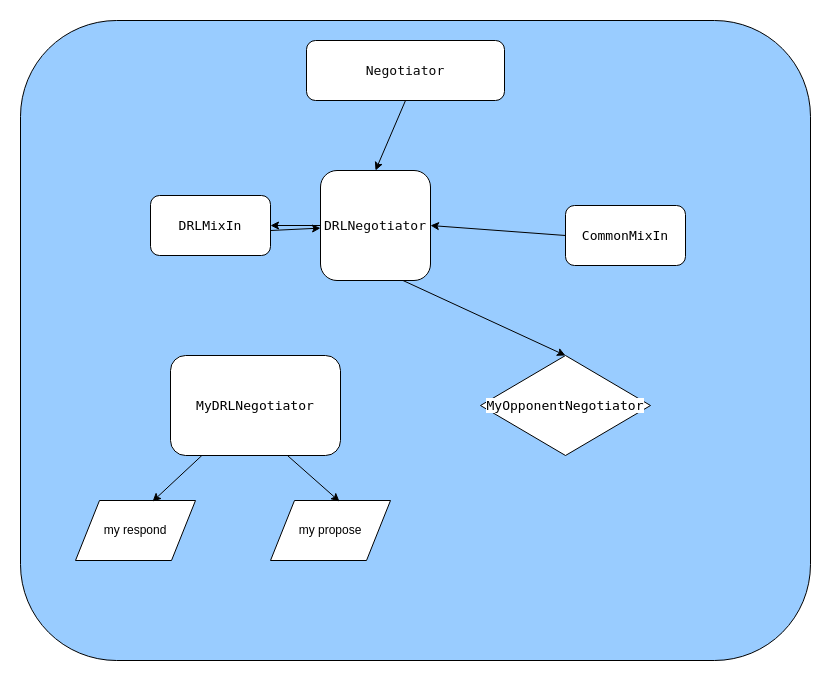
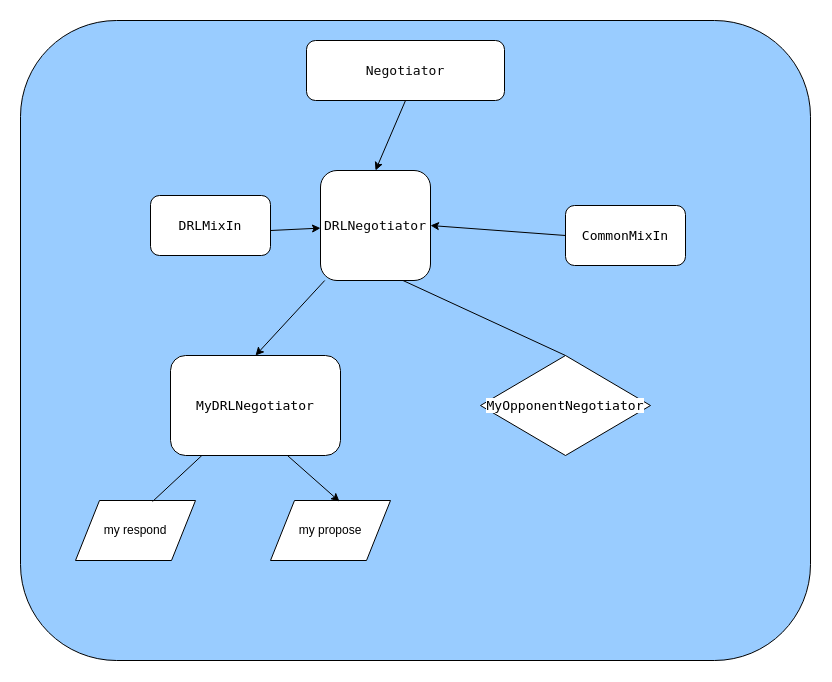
  <mxCell id="0" />
  <mxCell id="1" parent="0" />
  <mxCell id="2" value="" style="rounded=1;whiteSpace=wrap;html=1;fillColor=#99CCFF;" vertex="1" parent="1"><mxGeometry x="20" y="20" width="790" height="640" as="geometry" /></mxCell>
  <mxCell id="3" value="&lt;pre style=&quot;background-color: #ffffff ; color: #080808 ; font-family: &amp;#34;jetbrains mono&amp;#34; , monospace ; font-size: 9.8pt&quot;&gt;DRLNegotiator&lt;/pre&gt;" style="rounded=1;whiteSpace=wrap;html=1;" vertex="1" parent="1"><mxGeometry x="320" y="170" width="110" height="110" as="geometry" /></mxCell>
  <mxCell id="4" value="&lt;pre style=&quot;background-color: #ffffff ; color: #080808 ; font-family: &amp;#34;jetbrains mono&amp;#34; , monospace ; font-size: 9.8pt&quot;&gt;&lt;span style=&quot;color: #000000&quot;&gt;MyDRLNegotiator&lt;/span&gt;&lt;/pre&gt;" style="rounded=1;whiteSpace=wrap;html=1;" vertex="1" parent="1"><mxGeometry x="170" y="355" width="170" height="100" as="geometry" /></mxCell>
  <mxCell id="5" value="&lt;pre style=&quot;background-color: #ffffff ; color: #080808 ; font-family: &amp;#34;jetbrains mono&amp;#34; , monospace ; font-size: 9.8pt&quot;&gt;Negotiator&lt;/pre&gt;" style="rounded=1;whiteSpace=wrap;html=1;" vertex="1" parent="1"><mxGeometry x="306" y="40" width="198" height="60" as="geometry" /></mxCell>
  <mxCell id="6" value="&lt;pre style=&quot;background-color: #ffffff ; color: #080808 ; font-family: &amp;#34;jetbrains mono&amp;#34; , monospace ; font-size: 9.8pt&quot;&gt;&lt;span style=&quot;color: #000000&quot;&gt;MyOpponentNegotiator&lt;/span&gt;&lt;/pre&gt;" style="rhombus;whiteSpace=wrap;html=1;" vertex="1" parent="1"><mxGeometry x="480" y="355" width="170" height="100" as="geometry" /></mxCell>
  <mxCell id="7" value="" style="endArrow=classic;html=1;exitX=0.5;exitY=1;exitDx=0;exitDy=0;entryX=0.5;entryY=0;entryDx=0;entryDy=0;" edge="1" parent="1" source="5" target="3"><mxGeometry width="50" height="50" relative="1" as="geometry"><mxPoint x="205" y="200" as="sourcePoint" /><mxPoint x="255" y="150" as="targetPoint" /></mxGeometry></mxCell>
  <mxCell id="8" value="&lt;pre style=&quot;background-color: #ffffff ; color: #080808 ; font-family: &amp;#34;jetbrains mono&amp;#34; , monospace ; font-size: 9.8pt&quot;&gt;&lt;span style=&quot;color: #000000&quot;&gt;DRLMixIn&lt;/span&gt;&lt;/pre&gt;" style="rounded=1;whiteSpace=wrap;html=1;" vertex="1" parent="1"><mxGeometry x="150" y="195" width="120" height="60" as="geometry" /></mxCell>
  <mxCell id="9" value="&lt;pre style=&quot;background-color: #ffffff ; color: #080808 ; font-family: &amp;#34;jetbrains mono&amp;#34; , monospace ; font-size: 9.8pt&quot;&gt;&lt;span style=&quot;color: #000000&quot;&gt;CommonMixIn&lt;/span&gt;&lt;/pre&gt;" style="rounded=1;whiteSpace=wrap;html=1;" vertex="1" parent="1"><mxGeometry x="565" y="205" width="120" height="60" as="geometry" /></mxCell>
  <mxCell id="10" value="" style="endArrow=classic;html=1;" edge="1" parent="1" target="3"><mxGeometry width="50" height="50" relative="1" as="geometry"><mxPoint x="270" y="230" as="sourcePoint" /><mxPoint x="320" y="180" as="targetPoint" /></mxGeometry></mxCell>
  <mxCell id="11" value="" style="endArrow=classic;html=1;entryX=1;entryY=0.5;entryDx=0;entryDy=0;exitX=0;exitY=0.5;exitDx=0;exitDy=0;" edge="1" parent="1" source="9" target="3"><mxGeometry width="50" height="50" relative="1" as="geometry"><mxPoint x="540" y="340" as="sourcePoint" /><mxPoint x="590" y="290" as="targetPoint" /></mxGeometry></mxCell>
- <mxCell id="12" value="" style="endArrow=classic;html=1;" edge="1" parent="1" source="3" target="8"><mxGeometry width="50" height="50" relative="1" as="geometry"><mxPoint x="365" y="510" as="sourcePoint" /><mxPoint x="415" y="460" as="targetPoint" /></mxGeometry></mxCell>
- <mxCell id="13" value="" style="endArrow=classic;html=1;exitX=0.75;exitY=1;exitDx=0;exitDy=0;entryX=0.5;entryY=0;entryDx=0;entryDy=0;" edge="1" parent="1" source="3" target="6"><mxGeometry width="50" height="50" relative="1" as="geometry"><mxPoint x="540" y="330" as="sourcePoint" /><mxPoint x="590" y="280" as="targetPoint" /></mxGeometry></mxCell>
+ <mxCell id="12" value="" style="endArrow=classic;html=1;entryX=0.5;entryY=0;entryDx=0;entryDy=0;" edge="1" parent="1" source="3" target="4"><mxGeometry width="50" height="50" relative="1" as="geometry"><mxPoint x="365" y="510" as="sourcePoint" /><mxPoint x="415" y="460" as="targetPoint" /></mxGeometry></mxCell>
+ <mxCell id="13" value="" style="endArrow=none;html=1;exitX=0.75;exitY=1;exitDx=0;exitDy=0;entryX=0.5;entryY=0;entryDx=0;entryDy=0;" edge="1" parent="1" source="3" target="6"><mxGeometry width="50" height="50" relative="1" as="geometry"><mxPoint x="540" y="330" as="sourcePoint" /><mxPoint x="590" y="280" as="targetPoint" /></mxGeometry></mxCell>
  <mxCell id="14" value="my respond" style="shape=parallelogram;perimeter=parallelogramPerimeter;whiteSpace=wrap;html=1;" vertex="1" parent="1"><mxGeometry x="75" y="500" width="120" height="60" as="geometry" /></mxCell>
  <mxCell id="15" value="my propose" style="shape=parallelogram;perimeter=parallelogramPerimeter;whiteSpace=wrap;html=1;" vertex="1" parent="1"><mxGeometry x="270" y="500" width="120" height="60" as="geometry" /></mxCell>
- <mxCell id="16" value="" style="endArrow=classic;html=1;entryX=0.642;entryY=0.017;entryDx=0;entryDy=0;entryPerimeter=0;" edge="1" parent="1" source="4" target="14"><mxGeometry width="50" height="50" relative="1" as="geometry"><mxPoint x="160" y="510" as="sourcePoint" /><mxPoint x="210" y="460" as="targetPoint" /></mxGeometry></mxCell>
+ <mxCell id="16" value="" style="endArrow=none;html=1;entryX=0.642;entryY=0.017;entryDx=0;entryDy=0;entryPerimeter=0;" edge="1" parent="1" source="4" target="14"><mxGeometry width="50" height="50" relative="1" as="geometry"><mxPoint x="160" y="510" as="sourcePoint" /><mxPoint x="210" y="460" as="targetPoint" /></mxGeometry></mxCell>
  <mxCell id="17" value="" style="endArrow=classic;html=1;exitX=0.688;exitY=1;exitDx=0;exitDy=0;exitPerimeter=0;" edge="1" parent="1" source="4"><mxGeometry width="50" height="50" relative="1" as="geometry"><mxPoint x="380" y="480" as="sourcePoint" /><mxPoint x="339" y="501" as="targetPoint" /></mxGeometry></mxCell>
